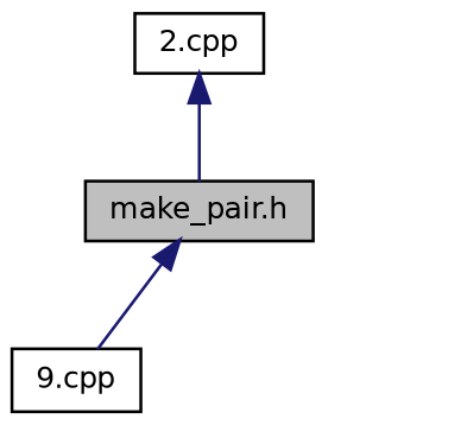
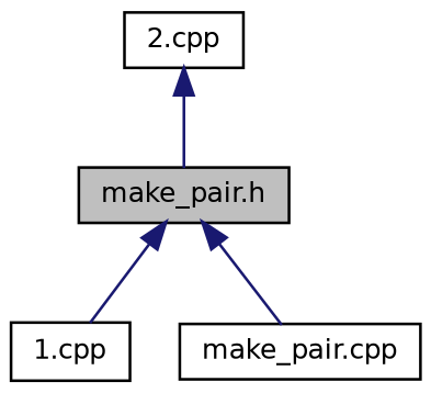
  digraph {
    node [color=black fillcolor=white fontname=Helvetica fontsize=10 shape=record style=filled]
    edge [color=midnightblue dir=back fontname=Helvetica fontsize=10 labelfontname=Helvetica labelfontsize=10 style=solid]
    n1 [fillcolor=grey75 fontcolor=black height=0.2 label="make_pair.h" width=0.4]
-   n2 [height=0.2 label="9.cpp" width=0.4]
+   n2 [height=0.2 label="1.cpp" width=0.4]
+   n3 [height=0.2 label="make_pair.cpp" width=0.4]
    n4 [height=0.2 label="2.cpp" width=0.4]
    n1 -> n2
+   n1 -> n3
    n4 -> n1
  }
